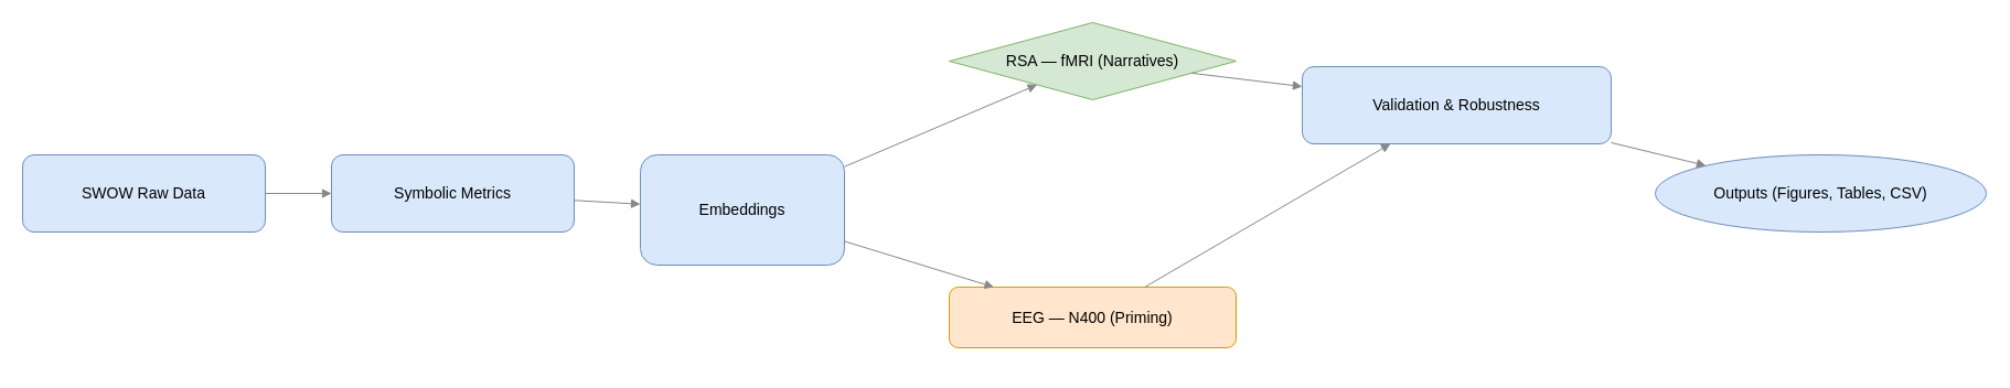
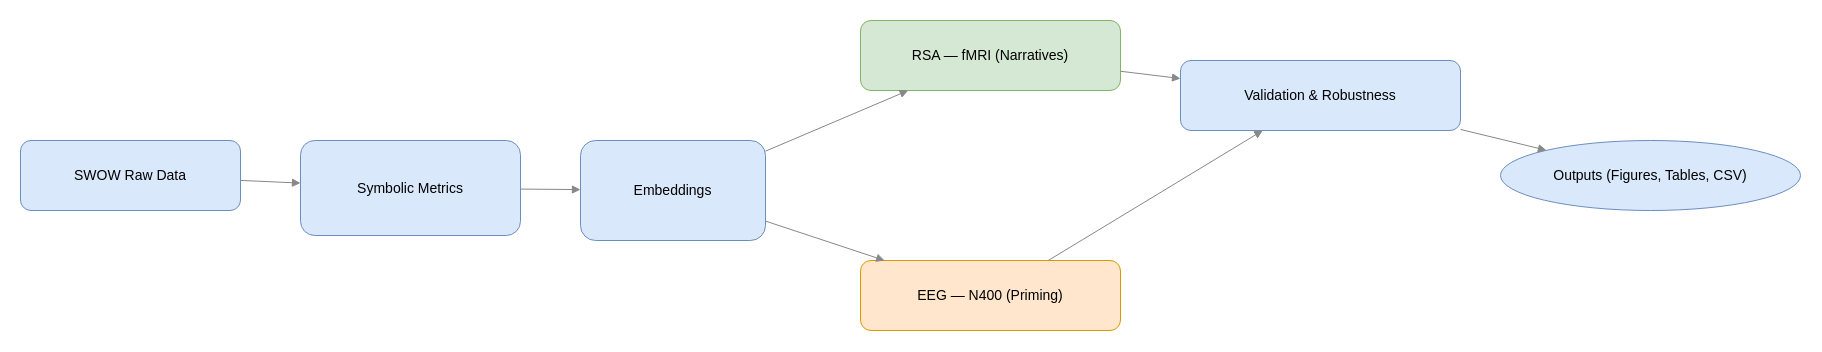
  <mxCell id="0" />
  <mxCell id="1" parent="0" />
  <mxCell id="2" value="SWOW Raw Data" style="rounded=1;whiteSpace=wrap;html=1;fillColor=#dae8fc;strokeColor=#6c8ebf;fontSize=14;" vertex="1" parent="1"><mxGeometry x="20" y="140" width="220" height="70" as="geometry" /></mxCell>
- <mxCell id="3" value="Symbolic Metrics" style="rounded=1;whiteSpace=wrap;html=1;fillColor=#dae8fc;strokeColor=#6c8ebf;fontSize=14;" vertex="1" parent="1"><mxGeometry x="300" y="140" width="220" height="70" as="geometry" /></mxCell>
+ <mxCell id="3" value="Symbolic Metrics" style="rounded=1;whiteSpace=wrap;html=1;fillColor=#dae8fc;strokeColor=#6c8ebf;fontSize=14;" vertex="1" parent="1"><mxGeometry x="300" y="140" width="220" height="95" as="geometry" /></mxCell>
  <mxCell id="4" value="Embeddings" style="rounded=1;whiteSpace=wrap;html=1;fillColor=#dae8fc;strokeColor=#6c8ebf;fontSize=14;" vertex="1" parent="1"><mxGeometry x="580" y="140" width="185" height="100" as="geometry" /></mxCell>
- <mxCell id="5" value="RSA — fMRI (Narratives)" style="rhombus;whiteSpace=wrap;html=1;fillColor=#d5e8d4;strokeColor=#82b366;fontSize=14;" vertex="1" parent="1"><mxGeometry x="860" y="20" width="260" height="70" as="geometry" /></mxCell>
- <mxCell id="6" value="EEG — N400 (Priming)" style="rounded=1;whiteSpace=wrap;html=1;fillColor=#ffe6cc;strokeColor=#d79b00;fontSize=14;" vertex="1" parent="1"><mxGeometry x="860" y="260" width="260" height="55" as="geometry" /></mxCell>
+ <mxCell id="5" value="RSA — fMRI (Narratives)" style="rounded=1;whiteSpace=wrap;html=1;fillColor=#d5e8d4;strokeColor=#82b366;fontSize=14;" vertex="1" parent="1"><mxGeometry x="860" y="20" width="260" height="70" as="geometry" /></mxCell>
+ <mxCell id="6" value="EEG — N400 (Priming)" style="rounded=1;whiteSpace=wrap;html=1;fillColor=#ffe6cc;strokeColor=#d79b00;fontSize=14;" vertex="1" parent="1"><mxGeometry x="860" y="260" width="260" height="70" as="geometry" /></mxCell>
  <mxCell id="7" value="Validation &amp; Robustness" style="rounded=1;whiteSpace=wrap;html=1;fillColor=#dae8fc;strokeColor=#6c8ebf;fontSize=14;" vertex="1" parent="1"><mxGeometry x="1180" y="60" width="280" height="70" as="geometry" /></mxCell>
  <mxCell id="8" value="Outputs (Figures, Tables, CSV)" style="ellipse;whiteSpace=wrap;html=1;fillColor=#dae8fc;strokeColor=#6c8ebf;fontSize=14;" vertex="1" parent="1"><mxGeometry x="1500" y="140" width="300" height="70" as="geometry" /></mxCell>
  <mxCell id="9" edge="1" parent="1" source="2" target="3" style="endArrow=block;rounded=1;strokeColor=#888;"><mxGeometry relative="1" as="geometry" /></mxCell>
  <mxCell id="10" edge="1" parent="1" source="3" target="4" style="endArrow=block;rounded=1;strokeColor=#888;"><mxGeometry relative="1" as="geometry" /></mxCell>
  <mxCell id="11" edge="1" parent="1" source="4" target="5" style="endArrow=block;rounded=1;strokeColor=#888;"><mxGeometry relative="1" as="geometry" /></mxCell>
  <mxCell id="12" edge="1" parent="1" source="4" target="6" style="endArrow=block;rounded=1;strokeColor=#888;"><mxGeometry relative="1" as="geometry" /></mxCell>
  <mxCell id="13" edge="1" parent="1" source="5" target="7" style="endArrow=block;rounded=1;strokeColor=#888;"><mxGeometry relative="1" as="geometry" /></mxCell>
  <mxCell id="14" edge="1" parent="1" source="6" target="7" style="endArrow=block;rounded=1;strokeColor=#888;"><mxGeometry relative="1" as="geometry" /></mxCell>
  <mxCell id="15" edge="1" parent="1" source="7" target="8" style="endArrow=block;rounded=1;strokeColor=#888;"><mxGeometry relative="1" as="geometry" /></mxCell>
